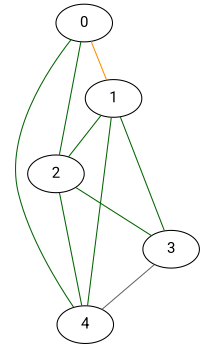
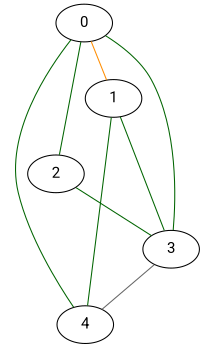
  graph {
    fontname=Roboto
    node [fontname=Roboto]
    edge [color=darkgreen fontname=Roboto]
    n1 [label=0]
    n2 [label=1]
    n3 [label=2]
    n4 [label=3]
    n5 [label=4]
    n1 -- n2 [color=darkorange]
    n1 -- n3
+   n1 -- n4
    n1 -- n5
-   n2 -- n3
    n2 -- n4
    n2 -- n5
    n3 -- n4
-   n3 -- n5
    n4 -- n5 [color=gray40]
  }
